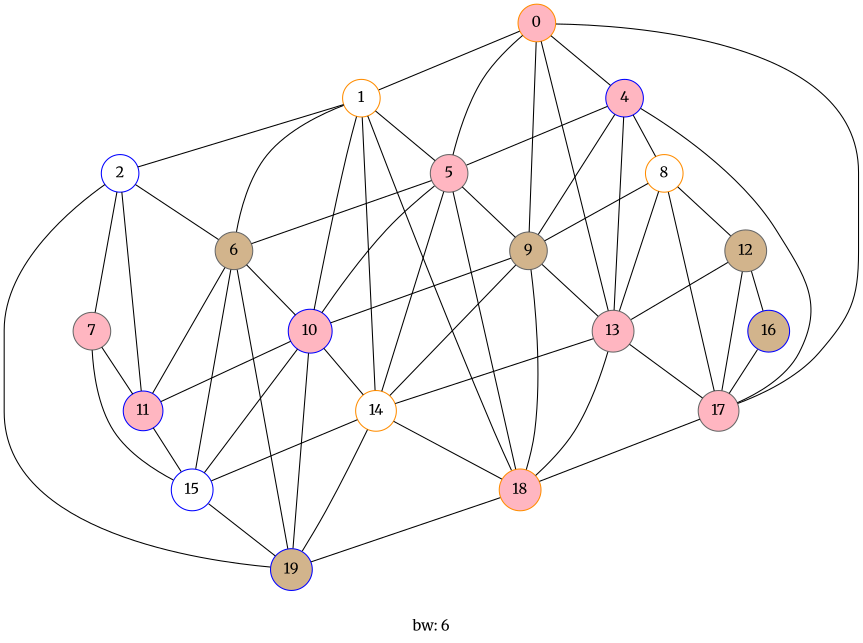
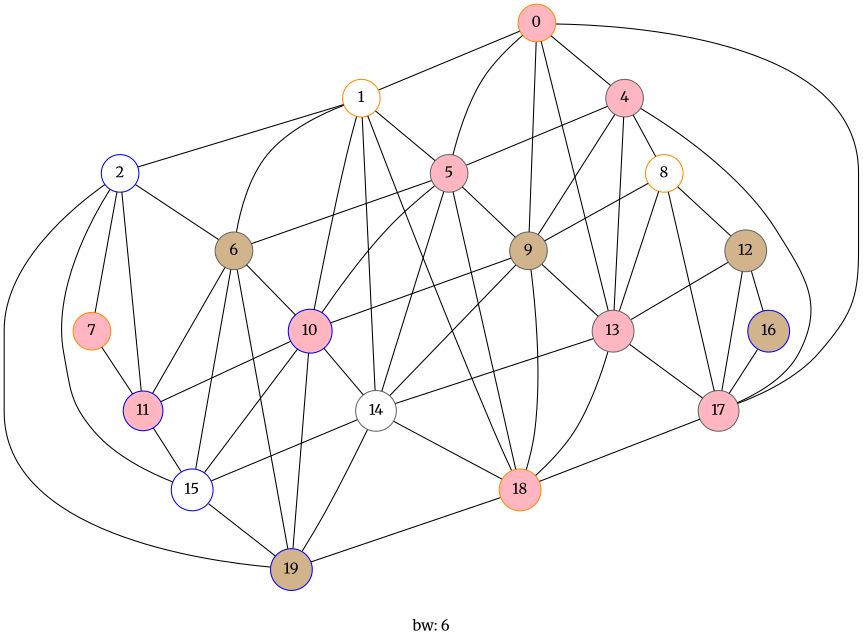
  graph {
    fontname=Merriweather
    label="bw: 6"
    node [color=blue fillcolor=lightpink fontname=Merriweather shape=circle style=filled]
    edge [fontname=Merriweather]
    n1 [color=darkorange label=0]
    n2 [color=darkorange fillcolor=white label=1]
-   n3 [label=4]
+   n3 [color=gray40 label=4]
    n4 [color=gray40 label=5]
    n5 [color=gray40 fillcolor=tan label=9]
    n6 [color=gray40 label=13]
    n7 [color=gray40 label=17]
    n8 [fillcolor=white label=2]
    n9 [color=gray40 fillcolor=tan label=6]
    n10 [label=10]
-   n11 [color=darkorange fillcolor=white label=14]
+   n11 [color=gray40 fillcolor=white label=14]
    n12 [color=darkorange label=18]
    n13 [color=darkorange fillcolor=white label=8]
-   n14 [color=gray40 label=7]
+   n14 [color=darkorange label=7]
    n15 [label=11]
    n16 [fillcolor=white label=15]
    n17 [fillcolor=tan label=19]
    n18 [color=gray40 fillcolor=tan label=12]
    n19 [fillcolor=tan label=16]
    n1 -- n2
    n1 -- n3
    n1 -- n4
    n1 -- n5
    n1 -- n6
    n1 -- n7
    n2 -- n4
    n2 -- n8
    n2 -- n9
    n2 -- n10
    n2 -- n11
    n2 -- n12
    n3 -- n4
    n3 -- n5
    n3 -- n6
    n3 -- n7
    n3 -- n13
    n4 -- n5
    n4 -- n9
    n4 -- n10
    n4 -- n11
    n4 -- n12
    n5 -- n6
    n5 -- n10
    n5 -- n11
    n5 -- n12
    n6 -- n7
    n6 -- n11
    n6 -- n12
    n7 -- n12
    n8 -- n9
    n8 -- n14
    n8 -- n15
-   n14 -- n16
+   n8 -- n16
    n8 -- n17
    n9 -- n10
    n9 -- n15
    n9 -- n16
    n9 -- n17
    n10 -- n11
    n10 -- n15
    n10 -- n16
    n10 -- n17
    n11 -- n12
    n11 -- n16
    n11 -- n17
    n12 -- n17
    n13 -- n5
    n13 -- n6
    n13 -- n7
    n13 -- n18
    n14 -- n15
    n15 -- n16
    n16 -- n17
    n18 -- n6
    n18 -- n7
    n18 -- n19
    n19 -- n7
  }
